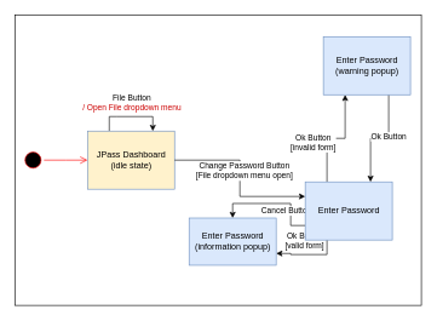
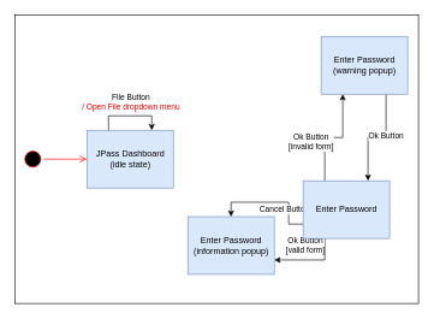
  <mxCell id="0" />
  <mxCell id="1" parent="0" />
  <mxCell id="2" value="" style="rounded=0;whiteSpace=wrap;html=1;fontColor=#000000;" parent="1" vertex="1"><mxGeometry x="20" y="20" width="560" height="400" as="geometry" /></mxCell>
  <mxCell id="3" style="edgeStyle=orthogonalEdgeStyle;rounded=0;orthogonalLoop=1;jettySize=auto;html=1;exitX=0.25;exitY=0;exitDx=0;exitDy=0;entryX=0.75;entryY=0;entryDx=0;entryDy=0;fontColor=#CC0000;" parent="1" source="5" target="5" edge="1"><mxGeometry relative="1" as="geometry"><Array as="points"><mxPoint x="160" y="160" /><mxPoint x="220" y="160" /></Array></mxGeometry></mxCell>
  <mxCell id="4" value="&lt;font color=&quot;#000000&quot;&gt;File Button&lt;/font&gt;&lt;br&gt;/ Open File dropdown menu" style="edgeLabel;html=1;align=center;verticalAlign=middle;resizable=0;points=[];fontColor=#CC0000;" parent="3" vertex="1" connectable="0"><mxGeometry x="-0.318" relative="1" as="geometry"><mxPoint x="16" y="-20" as="offset" /></mxGeometry></mxCell>
- <mxCell id="5" value="JPass Dashboard&lt;br&gt;(idle state)" style="html=1;fillColor=#fff2cc;strokeColor=#6c8ebf;" parent="1" vertex="1"><mxGeometry x="120" y="180" width="120" height="80" as="geometry" /></mxCell>
+ <mxCell id="5" value="JPass Dashboard&lt;br&gt;(idle state)" style="html=1;fillColor=#dae8fc;strokeColor=#6c8ebf;" parent="1" vertex="1"><mxGeometry x="120" y="180" width="120" height="80" as="geometry" /></mxCell>
  <mxCell id="6" value="" style="ellipse;html=1;shape=startState;fillColor=#000000;strokeColor=#ff0000;fontColor=#CC0000;" parent="1" vertex="1"><mxGeometry x="30" y="205" width="30" height="30" as="geometry" /></mxCell>
  <mxCell id="7" value="" style="edgeStyle=orthogonalEdgeStyle;html=1;verticalAlign=bottom;endArrow=open;endSize=8;strokeColor=#ff0000;rounded=0;fontColor=#CC0000;exitX=1;exitY=0.5;exitDx=0;exitDy=0;" parent="1" source="6" edge="1"><mxGeometry relative="1" as="geometry"><mxPoint x="120" y="220" as="targetPoint" /><mxPoint x="180" y="120" as="sourcePoint" /></mxGeometry></mxCell>
- <mxCell id="8" style="edgeStyle=orthogonalEdgeStyle;rounded=0;orthogonalLoop=1;jettySize=auto;html=1;exitX=1;exitY=0.5;exitDx=0;exitDy=0;entryX=0;entryY=0.25;entryDx=0;entryDy=0;fontColor=#000000;" parent="1" source="5" target="16" edge="1"><mxGeometry relative="1" as="geometry"><mxPoint x="380" y="200" as="sourcePoint" /></mxGeometry></mxCell>
- <mxCell id="9" value="Change Password Button&lt;br&gt;[File dropdown menu open]" style="edgeLabel;html=1;align=center;verticalAlign=middle;resizable=0;points=[];fontColor=#000000;" parent="8" vertex="1" connectable="0"><mxGeometry x="-0.212" y="-2" relative="1" as="geometry"><mxPoint x="7" y="13" as="offset" /></mxGeometry></mxCell>
  <mxCell id="10" style="edgeStyle=orthogonalEdgeStyle;rounded=0;orthogonalLoop=1;jettySize=auto;html=1;exitX=0.25;exitY=0;exitDx=0;exitDy=0;entryX=0.25;entryY=1;entryDx=0;entryDy=0;fontColor=#000000;" parent="1" source="16" target="19" edge="1"><mxGeometry relative="1" as="geometry" /></mxCell>
  <mxCell id="11" value="Ok Button&lt;br&gt;[invalid form]" style="edgeLabel;html=1;align=center;verticalAlign=middle;resizable=0;points=[];fontColor=#000000;" parent="10" vertex="1" connectable="0"><mxGeometry x="0.096" y="1" relative="1" as="geometry"><mxPoint x="-39" y="6" as="offset" /></mxGeometry></mxCell>
  <mxCell id="12" style="edgeStyle=orthogonalEdgeStyle;rounded=0;orthogonalLoop=1;jettySize=auto;html=1;exitX=0;exitY=0.75;exitDx=0;exitDy=0;entryX=0.5;entryY=0;entryDx=0;entryDy=0;fontColor=#000000;" parent="1" source="16" target="20" edge="1"><mxGeometry relative="1" as="geometry" /></mxCell>
  <mxCell id="13" value="Cancel Button" style="edgeLabel;html=1;align=center;verticalAlign=middle;resizable=0;points=[];fontColor=#000000;" parent="12" vertex="1" connectable="0"><mxGeometry x="0.129" relative="1" as="geometry"><mxPoint x="28" y="10" as="offset" /></mxGeometry></mxCell>
  <mxCell id="14" style="edgeStyle=orthogonalEdgeStyle;rounded=0;orthogonalLoop=1;jettySize=auto;html=1;exitX=0.25;exitY=1;exitDx=0;exitDy=0;entryX=1;entryY=0.75;entryDx=0;entryDy=0;fontColor=#000000;" parent="1" source="16" target="20" edge="1"><mxGeometry relative="1" as="geometry" /></mxCell>
  <mxCell id="15" value="Ok Button&lt;br&gt;[valid form]" style="edgeLabel;html=1;align=center;verticalAlign=middle;resizable=0;points=[];fontColor=#000000;" parent="14" vertex="1" connectable="0"><mxGeometry x="0.115" relative="1" as="geometry"><mxPoint x="-1" y="-20" as="offset" /></mxGeometry></mxCell>
  <mxCell id="16" value="Enter Password" style="html=1;fillColor=#dae8fc;strokeColor=#6c8ebf;" parent="1" vertex="1"><mxGeometry x="420" y="250" width="120" height="80" as="geometry" /></mxCell>
  <mxCell id="17" style="edgeStyle=orthogonalEdgeStyle;rounded=0;orthogonalLoop=1;jettySize=auto;html=1;exitX=0.75;exitY=1;exitDx=0;exitDy=0;entryX=0.75;entryY=0;entryDx=0;entryDy=0;fontColor=#000000;" parent="1" source="19" target="16" edge="1"><mxGeometry relative="1" as="geometry" /></mxCell>
  <mxCell id="18" value="&lt;font color=&quot;#000000&quot;&gt;Ok Button&lt;/font&gt;" style="edgeLabel;html=1;align=center;verticalAlign=middle;resizable=0;points=[];fontColor=#CC0000;" parent="17" vertex="1" connectable="0"><mxGeometry x="-0.282" y="-1" relative="1" as="geometry"><mxPoint y="5" as="offset" /></mxGeometry></mxCell>
  <mxCell id="19" value="Enter Password&lt;br&gt;(warning popup)" style="html=1;fillColor=#dae8fc;strokeColor=#6c8ebf;" parent="1" vertex="1"><mxGeometry x="445" y="50" width="120" height="80" as="geometry" /></mxCell>
- <mxCell id="20" value="Enter Password&lt;br&gt;(information popup)" style="html=1;fillColor=#dae8fc;strokeColor=#6c8ebf;" parent="1" vertex="1"><mxGeometry x="260" y="299.73" width="120" height="65" as="geometry" /></mxCell>
+ <mxCell id="20" value="Enter Password&lt;br&gt;(information popup)" style="html=1;fillColor=#dae8fc;strokeColor=#6c8ebf;" parent="1" vertex="1"><mxGeometry x="260" y="299.73" width="120" height="80" as="geometry" /></mxCell>
